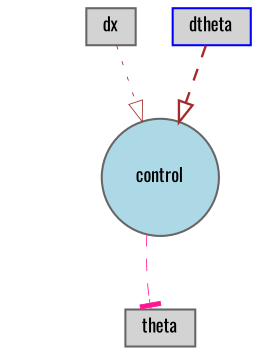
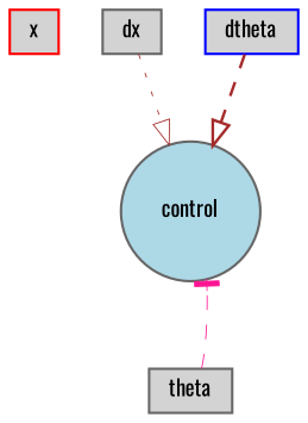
  digraph {
    fontname=Oswald
    node [fillcolor=lightgray fontsize=9 shape=box style=filled color=gray40 fontname=Oswald]
    edge [color=brown style=dashed arrowhead=onormal fontname=Oswald]
+   x [height=0.2 width=0.2 color=red]
    dx [height=0.2 width=0.2]
    control [fillcolor=lightblue height=0.2 shape=circle width=0.2]
    theta [height=0.2 width=0.2]
    dtheta [height=0.2 width=0.2 color=blue]
    dx -> control [penwidth=0.4063049982706509 style=dotted]
-   control -> theta [color=deeppink penwidth=0.3885163701692942 arrowhead=tee]
+   theta -> control [color=deeppink penwidth=0.3885163701692942 arrowhead=tee]
    dtheta -> control [penwidth=1.1433339605728063]
  }
